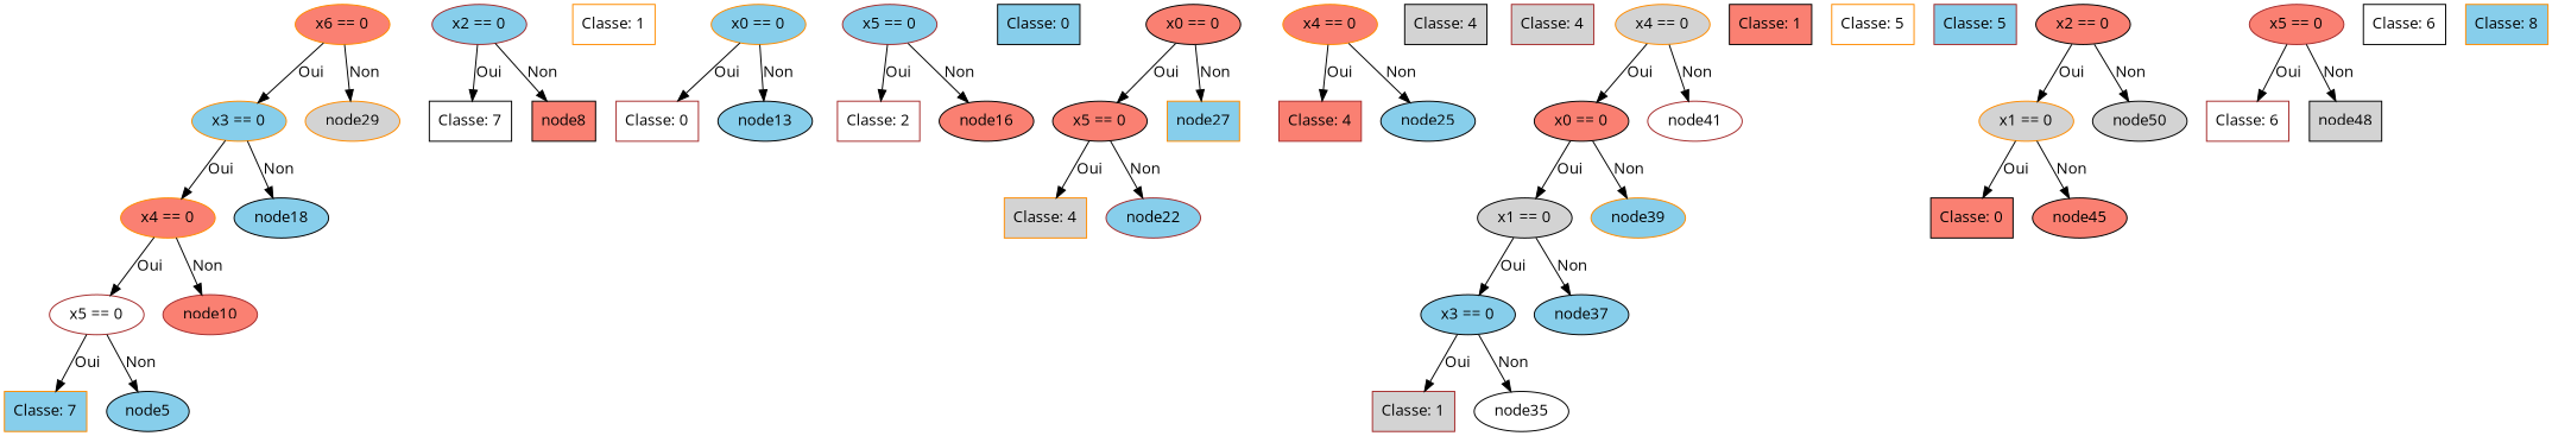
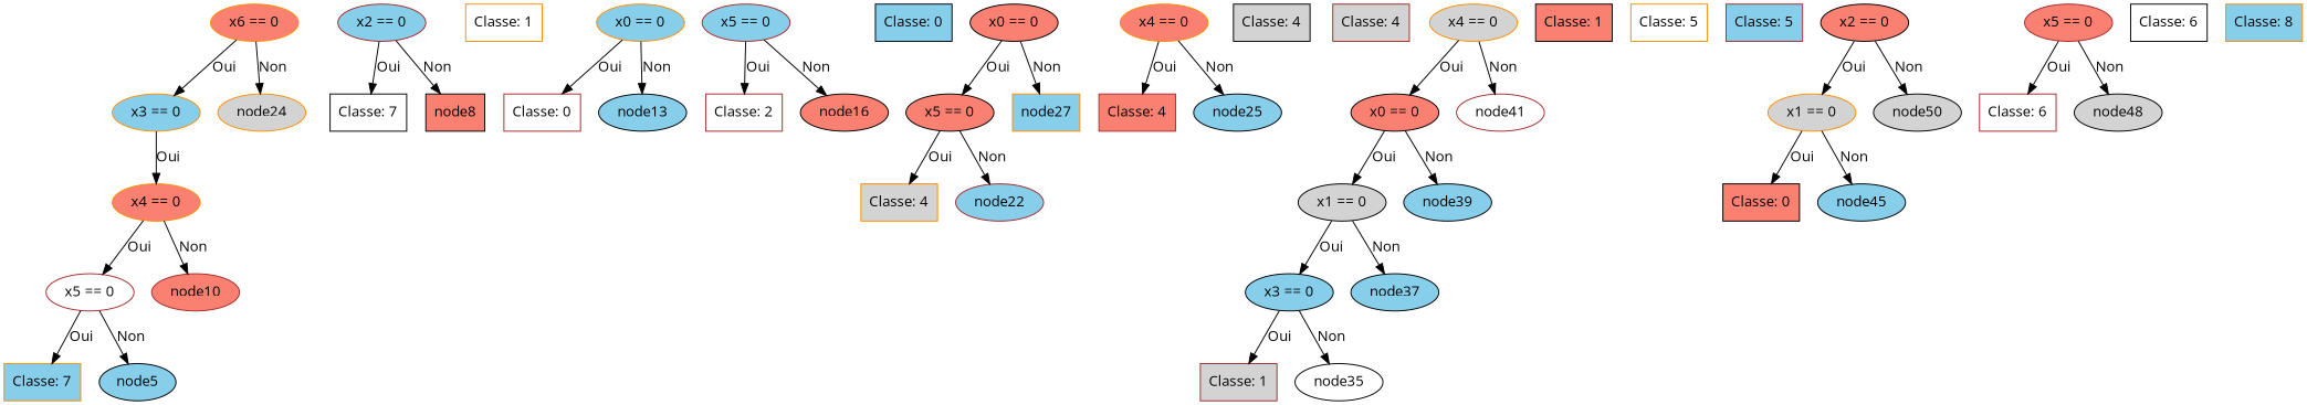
  digraph {
    fontname="Open Sans"
    node [color=black fillcolor=skyblue fontname="Open Sans" shape=box style=filled]
    edge [fontname="Open Sans"]
    n1 [color=darkorange fillcolor=salmon label="x6 == 0" shape=ellipse]
    n2 [color=darkorange label="x3 == 0" shape=ellipse]
-   node29 [color=darkorange fillcolor=lightgrey shape=""]
+   node29 [color=darkorange fillcolor=lightgrey label=node24 shape=""]
    n4 [color=darkorange fillcolor=salmon label="x4 == 0" shape=ellipse]
-   node18 [shape=""]
    n6 [color=brown fillcolor=white label="x5 == 0" shape=ellipse]
    node10 [color=brown fillcolor=salmon shape=""]
    n8 [color=darkorange label="Classe: 7"]
    node5 [shape=""]
    n10 [color=brown label="x2 == 0" shape=ellipse]
    n11 [fillcolor=white label="Classe: 7"]
    node8 [fillcolor=salmon]
    n13 [color=darkorange fillcolor=white label="Classe: 1"]
    n14 [color=darkorange label="x0 == 0" shape=ellipse]
    n15 [color=brown fillcolor=white label="Classe: 0"]
    node13 [shape=""]
    n17 [color=brown label="x5 == 0" shape=ellipse]
    n18 [color=brown fillcolor=white label="Classe: 2"]
    node16 [fillcolor=salmon shape=""]
    n20 [label="Classe: 0"]
    n21 [fillcolor=salmon label="x0 == 0" shape=ellipse]
    n22 [fillcolor=salmon label="x5 == 0" shape=ellipse]
    node27 [color=darkorange]
    n24 [color=darkorange fillcolor=lightgrey label="Classe: 4"]
    node22 [color=brown shape=""]
    n26 [color=darkorange fillcolor=salmon label="x4 == 0" shape=ellipse]
    n27 [color=brown fillcolor=salmon label="Classe: 4"]
    node25 [shape=""]
    n29 [fillcolor=lightgrey label="Classe: 4"]
    n30 [color=brown fillcolor=lightgrey label="Classe: 4"]
    n31 [color=darkorange fillcolor=lightgrey label="x4 == 0" shape=ellipse]
    n32 [fillcolor=salmon label="x0 == 0" shape=ellipse]
    node41 [color=brown fillcolor=white shape=""]
    n34 [fillcolor=lightgrey label="x1 == 0" shape=ellipse]
-   node39 [color=darkorange shape=""]
+   node39 [shape=""]
    n36 [label="x3 == 0" shape=ellipse]
    node37 [shape=""]
    n38 [color=brown fillcolor=lightgrey label="Classe: 1"]
    node35 [fillcolor=white shape=""]
    n40 [fillcolor=salmon label="Classe: 1"]
    n41 [color=darkorange fillcolor=white label="Classe: 5"]
    n42 [color=brown label="Classe: 5"]
    n43 [fillcolor=salmon label="x2 == 0" shape=ellipse]
    n44 [color=darkorange fillcolor=lightgrey label="x1 == 0" shape=ellipse]
    node50 [fillcolor=lightgrey shape=""]
    n46 [fillcolor=salmon label="Classe: 0"]
-   node45 [fillcolor=salmon shape=""]
+   node45 [shape=""]
    n48 [color=brown fillcolor=salmon label="x5 == 0" shape=ellipse]
    n49 [color=brown fillcolor=white label="Classe: 6"]
-   node48 [fillcolor=lightgrey]
+   node48 [fillcolor=lightgrey shape=""]
    n51 [fillcolor=white label="Classe: 6"]
    n52 [color=darkorange label="Classe: 8"]
    n1 -> n2 [label=Oui]
    n1 -> node29 [label=Non]
    n2 -> n4 [label=Oui]
-   n2 -> node18 [label=Non]
    n4 -> n6 [label=Oui]
    n4 -> node10 [label=Non]
    n6 -> n8 [label=Oui]
    n6 -> node5 [label=Non]
    n10 -> n11 [label=Oui]
    n10 -> node8 [label=Non]
    n14 -> n15 [label=Oui]
    n14 -> node13 [label=Non]
    n17 -> n18 [label=Oui]
    n17 -> node16 [label=Non]
    n21 -> n22 [label=Oui]
    n21 -> node27 [label=Non]
    n22 -> n24 [label=Oui]
    n22 -> node22 [label=Non]
    n26 -> n27 [label=Oui]
    n26 -> node25 [label=Non]
    n31 -> n32 [label=Oui]
    n31 -> node41 [label=Non]
    n32 -> n34 [label=Oui]
    n32 -> node39 [label=Non]
    n34 -> n36 [label=Oui]
    n34 -> node37 [label=Non]
    n36 -> n38 [label=Oui]
    n36 -> node35 [label=Non]
    n43 -> n44 [label=Oui]
    n43 -> node50 [label=Non]
    n44 -> n46 [label=Oui]
    n44 -> node45 [label=Non]
    n48 -> n49 [label=Oui]
    n48 -> node48 [label=Non]
  }
